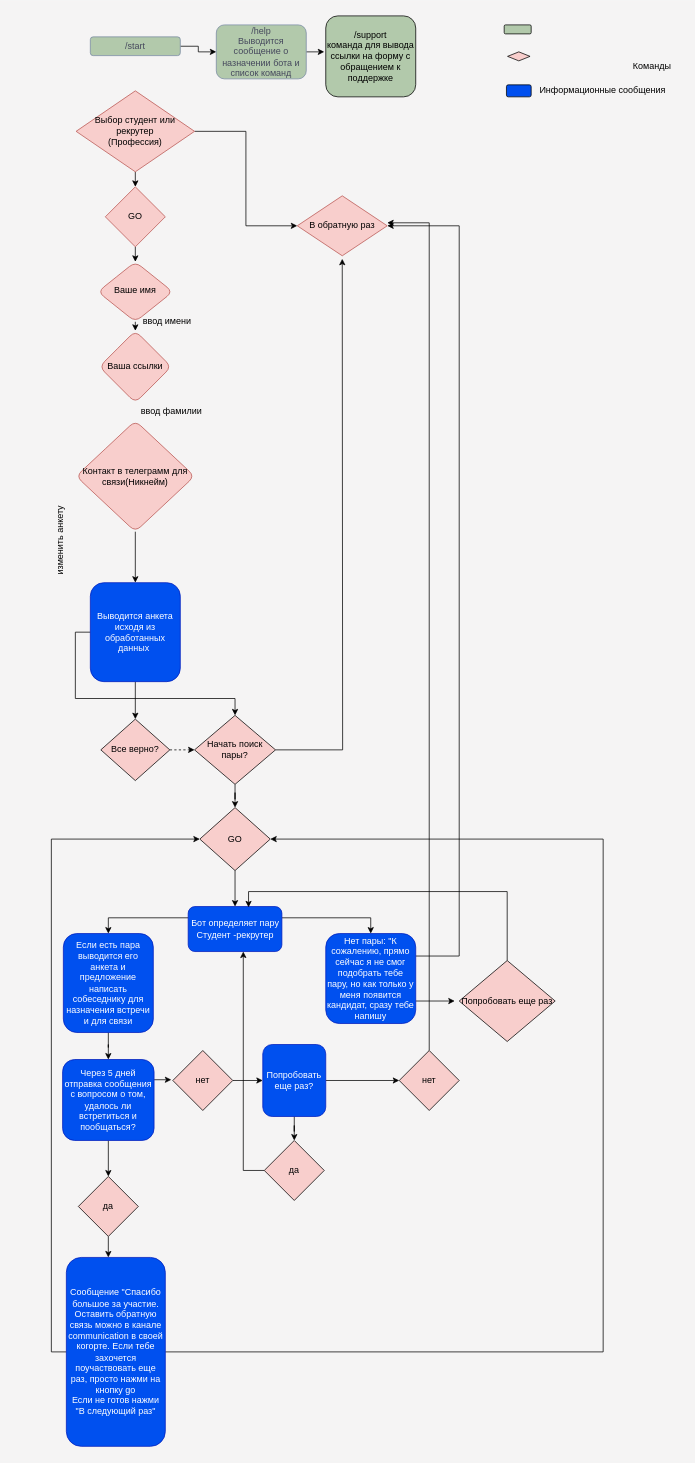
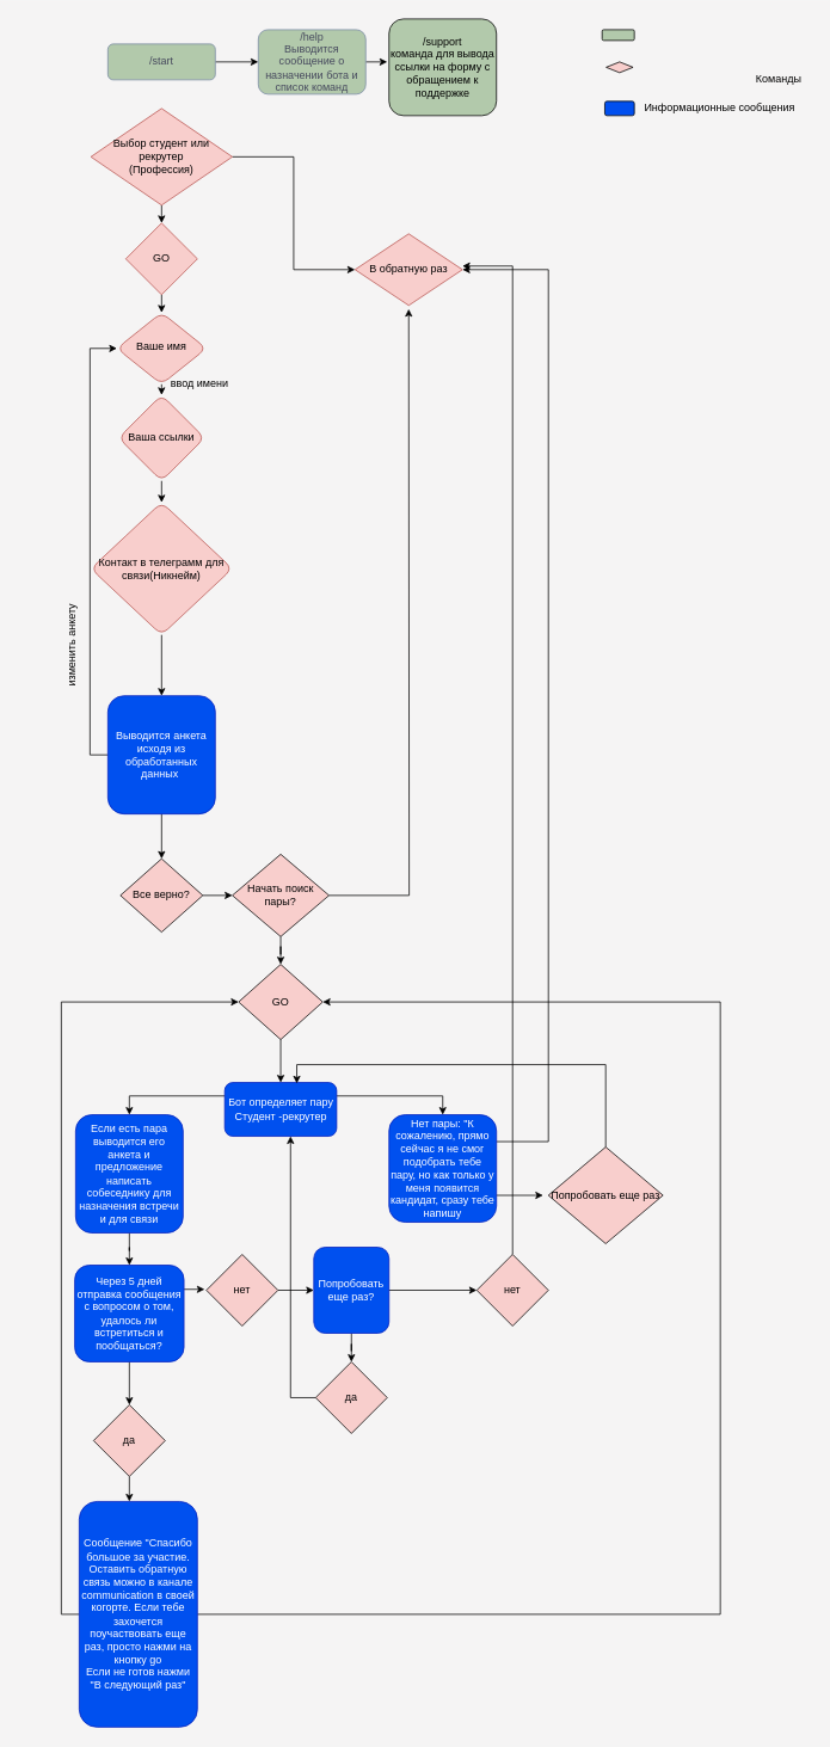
  <mxCell id="0" />
  <mxCell id="1" parent="0" />
  <mxCell id="2" style="edgeStyle=orthogonalEdgeStyle;rounded=0;orthogonalLoop=1;jettySize=auto;html=1;exitX=1;exitY=0.5;exitDx=0;exitDy=0;entryX=0;entryY=0.5;entryDx=0;entryDy=0;" edge="1" parent="1" source="3" target="30"><mxGeometry relative="1" as="geometry" /></mxCell>
- <mxCell id="3" value="/start" style="rounded=1;whiteSpace=wrap;html=1;fontSize=12;glass=0;strokeWidth=1;shadow=0;labelBackgroundColor=none;fillColor=#B2C9AB;strokeColor=#788AA3;fontColor=#46495D;" parent="1" vertex="1"><mxGeometry x="120" y="48" width="120" height="25" as="geometry" /></mxCell>
+ <mxCell id="3" value="/start" style="rounded=1;whiteSpace=wrap;html=1;fontSize=12;glass=0;strokeWidth=1;shadow=0;labelBackgroundColor=none;fillColor=#B2C9AB;strokeColor=#788AA3;fontColor=#46495D;" parent="1" vertex="1"><mxGeometry x="120" y="48" width="120" height="40" as="geometry" /></mxCell>
  <mxCell id="4" style="edgeStyle=orthogonalEdgeStyle;rounded=0;orthogonalLoop=1;jettySize=auto;html=1;exitX=0.5;exitY=1;exitDx=0;exitDy=0;entryX=0.5;entryY=0;entryDx=0;entryDy=0;" parent="1" source="5" target="7" edge="1"><mxGeometry relative="1" as="geometry" /></mxCell>
  <mxCell id="5" value="Ваше имя" style="rhombus;whiteSpace=wrap;html=1;shadow=0;fontFamily=Helvetica;fontSize=12;align=center;strokeWidth=1;spacing=6;spacingTop=-4;labelBackgroundColor=none;fillColor=#f8cecc;strokeColor=#b85450;rounded=1;" parent="1" vertex="1"><mxGeometry x="130" y="348" width="100" height="80" as="geometry" /></mxCell>
+ <mxCell id="6" style="edgeStyle=orthogonalEdgeStyle;rounded=0;orthogonalLoop=1;jettySize=auto;html=1;exitX=0.5;exitY=1;exitDx=0;exitDy=0;entryX=0.5;entryY=0;entryDx=0;entryDy=0;" edge="1" parent="1" source="7" target="9"><mxGeometry relative="1" as="geometry" /></mxCell>
  <mxCell id="7" value="Ваша ссылки" style="rhombus;whiteSpace=wrap;html=1;fillColor=#f8cecc;strokeColor=#b85450;rounded=1;glass=0;strokeWidth=1;shadow=0;labelBackgroundColor=none;" parent="1" vertex="1"><mxGeometry x="132" y="440" width="96" height="96" as="geometry" /></mxCell>
  <mxCell id="8" value="" style="edgeStyle=orthogonalEdgeStyle;rounded=0;orthogonalLoop=1;jettySize=auto;html=1;" parent="1" source="9" target="12" edge="1"><mxGeometry relative="1" as="geometry" /></mxCell>
  <mxCell id="9" value="Контакт в телеграмм для связи(Никнейм)" style="rhombus;whiteSpace=wrap;html=1;fillColor=#f8cecc;strokeColor=#b85450;rounded=1;glass=0;strokeWidth=1;shadow=0;labelBackgroundColor=none;" parent="1" vertex="1"><mxGeometry x="101" y="560" width="158" height="148" as="geometry" /></mxCell>
- <mxCell id="10" style="edgeStyle=orthogonalEdgeStyle;rounded=0;orthogonalLoop=1;jettySize=auto;html=1;exitX=0;exitY=0.5;exitDx=0;exitDy=0;" edge="1" parent="1" source="12" target="41"><mxGeometry relative="1" as="geometry" /></mxCell>
+ <mxCell id="10" style="edgeStyle=orthogonalEdgeStyle;rounded=0;orthogonalLoop=1;jettySize=auto;html=1;exitX=0;exitY=0.5;exitDx=0;exitDy=0;entryX=0;entryY=0.5;entryDx=0;entryDy=0;" edge="1" parent="1" source="12" target="5"><mxGeometry relative="1" as="geometry" /></mxCell>
  <mxCell id="11" style="edgeStyle=orthogonalEdgeStyle;rounded=0;orthogonalLoop=1;jettySize=auto;html=1;exitX=0.5;exitY=1;exitDx=0;exitDy=0;" edge="1" parent="1" source="12" target="38"><mxGeometry relative="1" as="geometry" /></mxCell>
  <mxCell id="12" value="Выводится анкета исходя из обработанных данных&amp;nbsp;" style="whiteSpace=wrap;html=1;fillColor=#0050ef;strokeColor=#001DBC;fontColor=#ffffff;rounded=1;glass=0;strokeWidth=1;shadow=0;labelBackgroundColor=none;" parent="1" vertex="1"><mxGeometry x="120" y="776" width="120" height="132" as="geometry" /></mxCell>
  <mxCell id="13" style="edgeStyle=orthogonalEdgeStyle;rounded=0;orthogonalLoop=1;jettySize=auto;html=1;exitX=1;exitY=0.25;exitDx=0;exitDy=0;entryX=0.5;entryY=0;entryDx=0;entryDy=0;" edge="1" parent="1" source="15" target="46"><mxGeometry relative="1" as="geometry" /></mxCell>
  <mxCell id="14" style="edgeStyle=orthogonalEdgeStyle;rounded=0;orthogonalLoop=1;jettySize=auto;html=1;exitX=0;exitY=0.25;exitDx=0;exitDy=0;entryX=0.5;entryY=0;entryDx=0;entryDy=0;" edge="1" parent="1" source="15" target="48"><mxGeometry relative="1" as="geometry" /></mxCell>
  <mxCell id="15" value="Бот определяет пару Студент -рекрутер&lt;br&gt;" style="whiteSpace=wrap;html=1;fillColor=#0050ef;strokeColor=#001DBC;fontColor=#ffffff;rounded=1;glass=0;strokeWidth=1;shadow=0;labelBackgroundColor=none;" parent="1" vertex="1"><mxGeometry x="250.5" y="1208" width="125" height="60" as="geometry" /></mxCell>
  <mxCell id="16" value="изменить анкету&lt;br&gt;" style="text;html=1;align=center;verticalAlign=middle;resizable=0;points=[];autosize=1;strokeColor=none;fillColor=none;rotation=-90;" parent="1" vertex="1"><mxGeometry x="20" y="708" width="120" height="24" as="geometry" /></mxCell>
  <mxCell id="17" value="ввод имени" style="text;html=1;align=center;verticalAlign=middle;resizable=0;points=[];autosize=1;strokeColor=none;fillColor=none;" parent="1" vertex="1"><mxGeometry x="174" y="416" width="96" height="24" as="geometry" /></mxCell>
- <mxCell id="18" value="ввод фамилии&lt;br&gt;" style="text;html=1;align=center;verticalAlign=middle;resizable=0;points=[];autosize=1;strokeColor=none;fillColor=none;" parent="1" vertex="1"><mxGeometry x="174" y="536" width="108" height="24" as="geometry" /></mxCell>
  <mxCell id="19" style="edgeStyle=orthogonalEdgeStyle;rounded=0;orthogonalLoop=1;jettySize=auto;html=1;exitX=1;exitY=0.25;exitDx=0;exitDy=0;" edge="1" parent="1" source="21"><mxGeometry relative="1" as="geometry"><mxPoint x="228" y="1439" as="targetPoint" /></mxGeometry></mxCell>
  <mxCell id="20" style="edgeStyle=orthogonalEdgeStyle;rounded=0;orthogonalLoop=1;jettySize=auto;html=1;exitX=0.5;exitY=1;exitDx=0;exitDy=0;entryX=0.5;entryY=0;entryDx=0;entryDy=0;" edge="1" parent="1" source="21" target="52"><mxGeometry relative="1" as="geometry" /></mxCell>
  <mxCell id="21" value="Через 5 дней отправка сообщения с вопросом о том, удалось ли встретиться и пообщаться?" style="rounded=1;whiteSpace=wrap;html=1;fillColor=#0050ef;strokeColor=#001DBC;fontColor=#ffffff;" parent="1" vertex="1"><mxGeometry x="83" y="1412" width="122" height="108" as="geometry" /></mxCell>
  <mxCell id="22" style="edgeStyle=orthogonalEdgeStyle;rounded=0;orthogonalLoop=1;jettySize=auto;html=1;exitX=1;exitY=0.5;exitDx=0;exitDy=0;entryX=1;entryY=0.5;entryDx=0;entryDy=0;" edge="1" parent="1" source="24" target="43"><mxGeometry relative="1" as="geometry"><Array as="points"><mxPoint x="804" y="1802" /><mxPoint x="804" y="1118" /></Array></mxGeometry></mxCell>
  <mxCell id="23" style="edgeStyle=orthogonalEdgeStyle;rounded=0;orthogonalLoop=1;jettySize=auto;html=1;exitX=0;exitY=0.5;exitDx=0;exitDy=0;entryX=0;entryY=0.5;entryDx=0;entryDy=0;" edge="1" parent="1" source="24" target="43"><mxGeometry relative="1" as="geometry" /></mxCell>
  <mxCell id="24" value="Сообщение &quot;Спасибо большое за участие. Оставить обратную связь можно в канале communication в своей когорте. Если тебе захочется поучаствовать еще раз, просто нажми на кнопку go&lt;br&gt;Если не готов нажми &quot;В следующий раз&quot;" style="rounded=1;whiteSpace=wrap;html=1;fillColor=#0050EF;fontColor=#ffffff;strokeColor=#001DBC;" parent="1" vertex="1"><mxGeometry x="88" y="1676" width="132" height="252" as="geometry" /></mxCell>
  <mxCell id="25" style="edgeStyle=orthogonalEdgeStyle;rounded=0;orthogonalLoop=1;jettySize=auto;html=1;exitX=1;exitY=0.5;exitDx=0;exitDy=0;entryX=0;entryY=0.5;entryDx=0;entryDy=0;" edge="1" parent="1" source="27" target="58"><mxGeometry relative="1" as="geometry"><mxPoint x="516" y="1440" as="targetPoint" /></mxGeometry></mxCell>
  <mxCell id="26" style="edgeStyle=orthogonalEdgeStyle;rounded=0;orthogonalLoop=1;jettySize=auto;html=1;exitX=0.5;exitY=1;exitDx=0;exitDy=0;" edge="1" parent="1" source="27" target="56"><mxGeometry relative="1" as="geometry" /></mxCell>
  <mxCell id="27" value="Попробовать еще раз?" style="rounded=1;whiteSpace=wrap;html=1;fillColor=#0050ef;strokeColor=#001DBC;fontColor=#ffffff;" parent="1" vertex="1"><mxGeometry x="350" y="1392" width="84" height="96" as="geometry" /></mxCell>
  <mxCell id="28" value="/support&lt;br&gt;команда для вывода ссылки на форму с обращением к поддержке" style="rounded=1;whiteSpace=wrap;html=1;fillColor=#b2c9ab;" vertex="1" parent="1"><mxGeometry x="434" width="120" height="108" as="geometry" y="20" /></mxCell>
  <mxCell id="29" style="edgeStyle=orthogonalEdgeStyle;rounded=0;orthogonalLoop=1;jettySize=auto;html=1;exitX=1;exitY=0.5;exitDx=0;exitDy=0;" edge="1" parent="1" source="30"><mxGeometry relative="1" as="geometry"><mxPoint x="432" y="68" as="targetPoint" /></mxGeometry></mxCell>
  <mxCell id="30" value="/help&lt;br&gt;Выводится сообщение о назначении бота и список команд" style="rounded=1;whiteSpace=wrap;html=1;fontSize=12;glass=0;strokeWidth=1;shadow=0;labelBackgroundColor=none;fillColor=#B2C9AB;strokeColor=#788AA3;fontColor=#46495D;" vertex="1" parent="1"><mxGeometry x="288" y="32" width="120" height="72" as="geometry" /></mxCell>
  <mxCell id="31" style="edgeStyle=orthogonalEdgeStyle;rounded=0;orthogonalLoop=1;jettySize=auto;html=1;exitX=0.5;exitY=1;exitDx=0;exitDy=0;entryX=0.5;entryY=0;entryDx=0;entryDy=0;" edge="1" parent="1" source="32" target="5"><mxGeometry relative="1" as="geometry" /></mxCell>
  <mxCell id="32" value="GO" style="rhombus;whiteSpace=wrap;html=1;fillColor=#f8cecc;strokeColor=#b85450;" vertex="1" parent="1"><mxGeometry x="140" y="248" width="80" height="80" as="geometry" /></mxCell>
  <mxCell id="33" style="edgeStyle=orthogonalEdgeStyle;rounded=0;orthogonalLoop=1;jettySize=auto;html=1;exitX=0.5;exitY=1;exitDx=0;exitDy=0;entryX=0.5;entryY=0;entryDx=0;entryDy=0;" edge="1" parent="1" source="35" target="32"><mxGeometry relative="1" as="geometry" /></mxCell>
  <mxCell id="34" style="edgeStyle=orthogonalEdgeStyle;rounded=0;orthogonalLoop=1;jettySize=auto;html=1;exitX=1;exitY=0.5;exitDx=0;exitDy=0;entryX=0;entryY=0.5;entryDx=0;entryDy=0;" edge="1" parent="1" source="35" target="36"><mxGeometry relative="1" as="geometry" /></mxCell>
  <mxCell id="35" value="Выбор студент или рекрутер&lt;br&gt;(Профессия)" style="rhombus;whiteSpace=wrap;html=1;fillColor=#f8cecc;strokeColor=#b85450;" vertex="1" parent="1"><mxGeometry x="101" y="120" width="158" height="108" as="geometry" /></mxCell>
  <mxCell id="36" value="В обратную раз" style="rhombus;whiteSpace=wrap;html=1;fillColor=#f8cecc;strokeColor=#b85450;" vertex="1" parent="1"><mxGeometry x="396" y="260" width="120" height="80" as="geometry" /></mxCell>
- <mxCell id="37" style="edgeStyle=orthogonalEdgeStyle;rounded=0;orthogonalLoop=1;jettySize=auto;html=1;exitX=1;exitY=0.5;exitDx=0;exitDy=0;entryX=0;entryY=0.5;entryDx=0;entryDy=0;dashed=1;" edge="1" parent="1" source="38" target="41"><mxGeometry relative="1" as="geometry" /></mxCell>
+ <mxCell id="37" style="edgeStyle=orthogonalEdgeStyle;rounded=0;orthogonalLoop=1;jettySize=auto;html=1;exitX=1;exitY=0.5;exitDx=0;exitDy=0;entryX=0;entryY=0.5;entryDx=0;entryDy=0;" edge="1" parent="1" source="38" target="41"><mxGeometry relative="1" as="geometry" /></mxCell>
  <mxCell id="38" value="Все верно?" style="rhombus;whiteSpace=wrap;html=1;fillColor=#f8cecc;" vertex="1" parent="1"><mxGeometry x="134" y="958" width="92" height="82" as="geometry" /></mxCell>
  <mxCell id="39" style="edgeStyle=orthogonalEdgeStyle;rounded=0;orthogonalLoop=1;jettySize=auto;html=1;exitX=1;exitY=0.5;exitDx=0;exitDy=0;" edge="1" parent="1" source="41"><mxGeometry relative="1" as="geometry"><mxPoint x="456" y="344" as="targetPoint" /></mxGeometry></mxCell>
  <mxCell id="40" style="edgeStyle=orthogonalEdgeStyle;rounded=0;orthogonalLoop=1;jettySize=auto;html=1;exitX=0.5;exitY=1;exitDx=0;exitDy=0;" edge="1" parent="1" source="41" target="43"><mxGeometry relative="1" as="geometry" /></mxCell>
  <mxCell id="41" value="Начать поиск пары?" style="rhombus;whiteSpace=wrap;html=1;fillColor=#f8cecc;" vertex="1" parent="1"><mxGeometry x="259" y="953" width="108" height="92" as="geometry" /></mxCell>
  <mxCell id="42" style="edgeStyle=orthogonalEdgeStyle;rounded=0;orthogonalLoop=1;jettySize=auto;html=1;exitX=0.5;exitY=1;exitDx=0;exitDy=0;entryX=0.5;entryY=0;entryDx=0;entryDy=0;" edge="1" parent="1" source="43" target="15"><mxGeometry relative="1" as="geometry" /></mxCell>
  <mxCell id="43" value="GO" style="rhombus;whiteSpace=wrap;html=1;fillColor=#f8cecc;" vertex="1" parent="1"><mxGeometry x="266" y="1076" width="94" height="84" as="geometry" /></mxCell>
  <mxCell id="44" style="edgeStyle=orthogonalEdgeStyle;rounded=0;orthogonalLoop=1;jettySize=auto;html=1;exitX=1;exitY=0.75;exitDx=0;exitDy=0;entryX=-0.047;entryY=0.5;entryDx=0;entryDy=0;entryPerimeter=0;" edge="1" parent="1" source="46" target="50"><mxGeometry relative="1" as="geometry" /></mxCell>
  <mxCell id="45" style="edgeStyle=orthogonalEdgeStyle;rounded=0;orthogonalLoop=1;jettySize=auto;html=1;exitX=1;exitY=0.25;exitDx=0;exitDy=0;entryX=1;entryY=0.5;entryDx=0;entryDy=0;" edge="1" parent="1" source="46" target="36"><mxGeometry relative="1" as="geometry"><Array as="points"><mxPoint x="612" y="1274" /><mxPoint x="612" y="300" /></Array></mxGeometry></mxCell>
  <mxCell id="46" value="Нет пары: &quot;К сожалению, прямо сейчас я не смог подобрать тебе пару, но как только у меня появится кандидат, сразу тебе напишу" style="rounded=1;whiteSpace=wrap;html=1;fillColor=#0050ef;fontColor=#ffffff;strokeColor=#001DBC;" vertex="1" parent="1"><mxGeometry x="434" y="1244" width="120" height="120" as="geometry" /></mxCell>
  <mxCell id="47" style="edgeStyle=orthogonalEdgeStyle;rounded=0;orthogonalLoop=1;jettySize=auto;html=1;exitX=0.5;exitY=1;exitDx=0;exitDy=0;" edge="1" parent="1" source="48" target="21"><mxGeometry relative="1" as="geometry" /></mxCell>
  <mxCell id="48" value="Если есть пара выводится его анкета и предложение написать собеседнику для назначения встречи и для связи" style="rounded=1;whiteSpace=wrap;html=1;fillColor=#0050ef;fontColor=#ffffff;strokeColor=#001DBC;" vertex="1" parent="1"><mxGeometry y="1244" width="120" height="132" as="geometry" x="84" /></mxCell>
  <mxCell id="49" style="edgeStyle=orthogonalEdgeStyle;rounded=0;orthogonalLoop=1;jettySize=auto;html=1;exitX=0.5;exitY=0;exitDx=0;exitDy=0;entryX=0.644;entryY=0.017;entryDx=0;entryDy=0;entryPerimeter=0;" edge="1" parent="1" source="50" target="15"><mxGeometry relative="1" as="geometry" /></mxCell>
  <mxCell id="50" value="Попробовать еще раз" style="rhombus;whiteSpace=wrap;html=1;fillColor=#f8cecc;" vertex="1" parent="1"><mxGeometry x="612" y="1280" width="128" height="108" as="geometry" /></mxCell>
  <mxCell id="51" style="edgeStyle=orthogonalEdgeStyle;rounded=0;orthogonalLoop=1;jettySize=auto;html=1;exitX=0.5;exitY=1;exitDx=0;exitDy=0;entryX=0.424;entryY=0;entryDx=0;entryDy=0;entryPerimeter=0;" edge="1" parent="1" source="52" target="24"><mxGeometry relative="1" as="geometry" /></mxCell>
  <mxCell id="52" value="да" style="rhombus;whiteSpace=wrap;html=1;fillColor=#f8cecc;" vertex="1" parent="1"><mxGeometry x="104" y="1568" width="80" height="80" as="geometry" /></mxCell>
  <mxCell id="53" style="edgeStyle=orthogonalEdgeStyle;rounded=0;orthogonalLoop=1;jettySize=auto;html=1;exitX=1;exitY=0.5;exitDx=0;exitDy=0;" edge="1" parent="1" source="54" target="27"><mxGeometry relative="1" as="geometry" /></mxCell>
  <mxCell id="54" value="нет" style="rhombus;whiteSpace=wrap;html=1;fillColor=#f8cecc;" vertex="1" parent="1"><mxGeometry x="230" y="1400" width="80" height="80" as="geometry" /></mxCell>
  <mxCell id="55" style="edgeStyle=orthogonalEdgeStyle;rounded=0;orthogonalLoop=1;jettySize=auto;html=1;exitX=0;exitY=0.5;exitDx=0;exitDy=0;entryX=0.588;entryY=1;entryDx=0;entryDy=0;entryPerimeter=0;" edge="1" parent="1" source="56" target="15"><mxGeometry relative="1" as="geometry" /></mxCell>
  <mxCell id="56" value="да" style="rhombus;whiteSpace=wrap;html=1;fillColor=#f8cecc;" vertex="1" parent="1"><mxGeometry x="352" y="1520" width="80" height="80" as="geometry" /></mxCell>
  <mxCell id="57" style="edgeStyle=orthogonalEdgeStyle;rounded=0;orthogonalLoop=1;jettySize=auto;html=1;exitX=0.5;exitY=0;exitDx=0;exitDy=0;" edge="1" parent="1" source="58"><mxGeometry relative="1" as="geometry"><mxPoint x="516" y="296" as="targetPoint" /><Array as="points"><mxPoint x="572" y="296" /></Array></mxGeometry></mxCell>
  <mxCell id="58" value="нет" style="rhombus;whiteSpace=wrap;html=1;fillColor=#f8cecc;" vertex="1" parent="1"><mxGeometry x="532" y="1400" width="80" height="80" as="geometry" /></mxCell>
  <mxCell id="59" value="" style="rounded=1;whiteSpace=wrap;html=1;fillColor=#b2c9ab;" vertex="1" parent="1"><mxGeometry x="672" y="32" width="36" height="12" as="geometry" /></mxCell>
  <mxCell id="60" value="" style="rhombus;whiteSpace=wrap;html=1;fillColor=#f8cecc;" vertex="1" parent="1"><mxGeometry x="676.5" y="68" width="30" height="12" as="geometry" /></mxCell>
  <mxCell id="61" value="" style="rounded=1;whiteSpace=wrap;html=1;fillColor=#004fef;" vertex="1" parent="1"><mxGeometry x="675" y="112" width="33" height="16" as="geometry" /></mxCell>
  <mxCell id="62" value="Команды" style="text;html=1;align=center;verticalAlign=middle;resizable=0;points=[];autosize=1;strokeColor=none;fillColor=none;" vertex="1" parent="1"><mxGeometry x="833" y="76" width="72" height="24" as="geometry" /></mxCell>
  <mxCell id="63" value="Информационные сообщения" style="text;html=1;align=center;verticalAlign=middle;resizable=0;points=[];autosize=1;strokeColor=none;fillColor=none;" vertex="1" parent="1"><mxGeometry x="706.5" y="108" width="192" height="24" as="geometry" /></mxCell>
